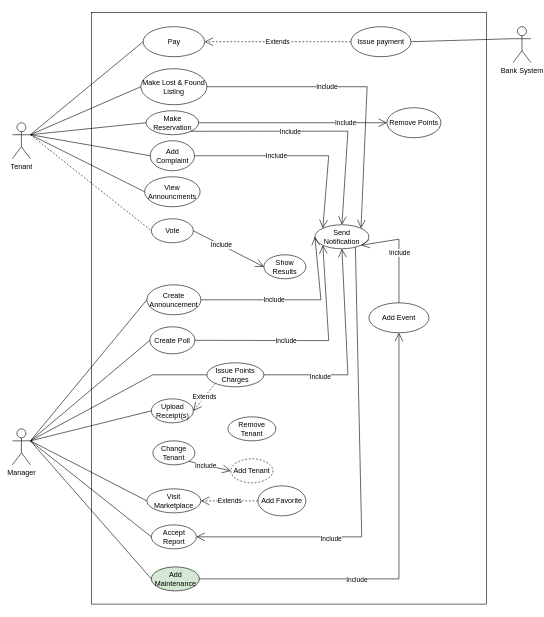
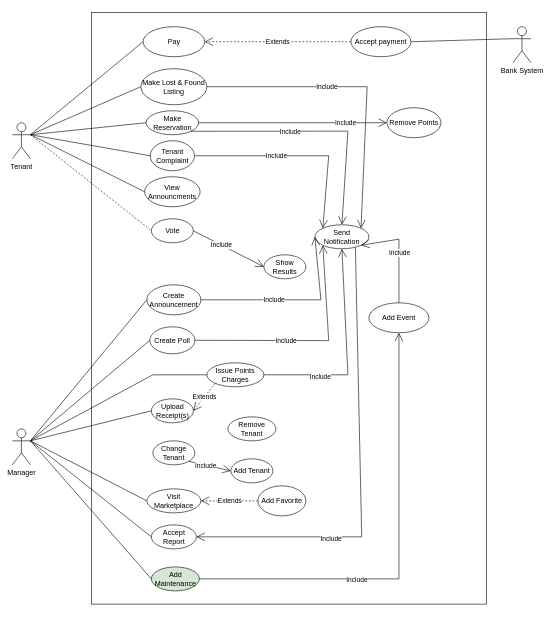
  <mxCell id="0" />
  <mxCell id="1" parent="0" />
  <mxCell id="2" value="Tenant" style="shape=umlActor;verticalLabelPosition=bottom;verticalAlign=top;html=1;" parent="1" vertex="1"><mxGeometry x="20" y="204" width="30" height="60" as="geometry" /></mxCell>
  <mxCell id="3" value="Manager" style="shape=umlActor;verticalLabelPosition=bottom;verticalAlign=top;html=1;" parent="1" vertex="1"><mxGeometry x="20" y="714" width="30" height="60" as="geometry" /></mxCell>
  <mxCell id="4" value="Change Tenant" style="ellipse;whiteSpace=wrap;html=1;" parent="1" vertex="1"><mxGeometry x="254" y="734" width="70" height="40" as="geometry" /></mxCell>
  <mxCell id="5" value="Upload Receipt(s)" style="ellipse;whiteSpace=wrap;html=1;" parent="1" vertex="1"><mxGeometry x="251.5" y="664" width="70" height="40" as="geometry" /></mxCell>
  <mxCell id="6" value="" style="endArrow=none;html=1;rounded=0;exitX=1;exitY=0.333;exitDx=0;exitDy=0;exitPerimeter=0;entryX=0;entryY=0.5;entryDx=0;entryDy=0;" parent="1" source="3" target="5" edge="1"><mxGeometry width="50" height="50" relative="1" as="geometry"><mxPoint x="234" y="624" as="sourcePoint" /><mxPoint x="294" y="624" as="targetPoint" /></mxGeometry></mxCell>
  <mxCell id="7" value="Create Poll" style="ellipse;whiteSpace=wrap;html=1;" parent="1" vertex="1"><mxGeometry x="249.01" y="544" width="75" height="45" as="geometry" /></mxCell>
  <mxCell id="8" value="Visit Marketplace" style="ellipse;whiteSpace=wrap;html=1;" parent="1" vertex="1"><mxGeometry x="244" y="814" width="90" height="40" as="geometry" /></mxCell>
  <mxCell id="9" value="Create Announcement" style="ellipse;whiteSpace=wrap;html=1;" parent="1" vertex="1"><mxGeometry x="244" y="474" width="90" height="50" as="geometry" /></mxCell>
  <mxCell id="10" value="Accept Report" style="ellipse;whiteSpace=wrap;html=1;" parent="1" vertex="1"><mxGeometry x="251.5" y="874" width="75" height="40" as="geometry" /></mxCell>
  <mxCell id="11" value="Add Maintenance" style="ellipse;whiteSpace=wrap;html=1;fillColor=#d5e8d4;" parent="1" vertex="1"><mxGeometry x="251.5" y="944" width="80" height="40" as="geometry" /></mxCell>
  <mxCell id="12" value="Remove Tenant" style="ellipse;whiteSpace=wrap;html=1;" parent="1" vertex="1"><mxGeometry x="379" y="694" width="80" height="40" as="geometry" /></mxCell>
- <mxCell id="13" value="Add Tenant" style="ellipse;whiteSpace=wrap;html=1;dashed=1;" parent="1" vertex="1"><mxGeometry x="384" y="764" width="70" height="40" as="geometry" /></mxCell>
+ <mxCell id="13" value="Add Tenant" style="ellipse;whiteSpace=wrap;html=1;" parent="1" vertex="1"><mxGeometry x="384" y="764" width="70" height="40" as="geometry" /></mxCell>
  <mxCell id="14" value="Issue Points Charges" style="ellipse;whiteSpace=wrap;html=1;" parent="1" vertex="1"><mxGeometry x="344" y="604" width="95" height="40" as="geometry" /></mxCell>
  <mxCell id="15" value="Vote" style="ellipse;whiteSpace=wrap;html=1;" parent="1" vertex="1"><mxGeometry x="251.5" y="364" width="70" height="40" as="geometry" /></mxCell>
  <mxCell id="16" value="View Announcments" style="ellipse;whiteSpace=wrap;html=1;" parent="1" vertex="1"><mxGeometry x="240.25" width="92.5" height="50" as="geometry" y="294" /></mxCell>
- <mxCell id="17" value="Add Complaint" style="ellipse;whiteSpace=wrap;html=1;" parent="1" vertex="1"><mxGeometry x="249.63" y="234" width="73.75" height="50" as="geometry" /></mxCell>
+ <mxCell id="17" value="Tenant Complaint" style="ellipse;whiteSpace=wrap;html=1;" parent="1" vertex="1"><mxGeometry x="249.63" y="234" width="73.75" height="50" as="geometry" /></mxCell>
  <mxCell id="18" value="Make Reservation" style="ellipse;whiteSpace=wrap;html=1;" parent="1" vertex="1"><mxGeometry x="242.75" y="184" width="87.5" height="40" as="geometry" /></mxCell>
  <mxCell id="19" value="Make Lost &amp;amp; Found Listing" style="ellipse;whiteSpace=wrap;html=1;" parent="1" vertex="1"><mxGeometry x="234" y="114" width="110" height="60" as="geometry" /></mxCell>
  <mxCell id="20" value="" style="endArrow=none;html=1;rounded=0;exitX=1;exitY=0.333;exitDx=0;exitDy=0;exitPerimeter=0;entryX=0;entryY=0.5;entryDx=0;entryDy=0;dashed=1;" parent="1" source="2" target="15" edge="1"><mxGeometry width="50" height="50" relative="1" as="geometry"><mxPoint x="384" y="454" as="sourcePoint" /><mxPoint x="434" y="404" as="targetPoint" /></mxGeometry></mxCell>
  <mxCell id="21" value="" style="endArrow=none;html=1;rounded=0;exitX=1;exitY=0.333;exitDx=0;exitDy=0;exitPerimeter=0;entryX=0;entryY=0.5;entryDx=0;entryDy=0;" parent="1" source="2" target="16" edge="1"><mxGeometry width="50" height="50" relative="1" as="geometry"><mxPoint x="204" y="334" as="sourcePoint" /><mxPoint x="262" y="394" as="targetPoint" /></mxGeometry></mxCell>
  <mxCell id="22" value="" style="endArrow=none;html=1;rounded=0;exitX=1;exitY=0.333;exitDx=0;exitDy=0;exitPerimeter=0;entryX=0;entryY=0.5;entryDx=0;entryDy=0;" parent="1" source="2" target="17" edge="1"><mxGeometry width="50" height="50" relative="1" as="geometry"><mxPoint x="454" y="314" as="sourcePoint" /><mxPoint x="512" y="374" as="targetPoint" /></mxGeometry></mxCell>
  <mxCell id="23" value="" style="endArrow=none;html=1;rounded=0;exitX=1;exitY=0.333;exitDx=0;exitDy=0;exitPerimeter=0;entryX=0;entryY=0.5;entryDx=0;entryDy=0;" parent="1" source="2" target="18" edge="1"><mxGeometry width="50" height="50" relative="1" as="geometry"><mxPoint x="454" y="234" as="sourcePoint" /><mxPoint x="512" as="targetPoint" y="294" /></mxGeometry></mxCell>
  <mxCell id="24" value="" style="endArrow=none;html=1;rounded=0;exitX=1;exitY=0.333;exitDx=0;exitDy=0;exitPerimeter=0;entryX=0;entryY=0.5;entryDx=0;entryDy=0;" parent="1" source="2" target="19" edge="1"><mxGeometry width="50" height="50" relative="1" as="geometry"><mxPoint x="464" y="204" as="sourcePoint" /><mxPoint x="522" y="264" as="targetPoint" /></mxGeometry></mxCell>
  <mxCell id="25" value="" style="endArrow=none;html=1;rounded=0;exitX=1;exitY=0.333;exitDx=0;exitDy=0;exitPerimeter=0;entryX=0;entryY=0.5;entryDx=0;entryDy=0;" parent="1" source="3" target="14" edge="1"><mxGeometry width="50" height="50" relative="1" as="geometry"><mxPoint x="204" y="624" as="sourcePoint" /><mxPoint x="332.75" y="629" as="targetPoint" /><Array as="points"><mxPoint x="254" y="624" /></Array></mxGeometry></mxCell>
  <mxCell id="26" value="" style="endArrow=none;html=1;rounded=0;exitX=1;exitY=0.333;exitDx=0;exitDy=0;exitPerimeter=0;entryX=0;entryY=0.5;entryDx=0;entryDy=0;" parent="1" source="3" target="7" edge="1"><mxGeometry width="50" height="50" relative="1" as="geometry"><mxPoint x="214" y="754" as="sourcePoint" /><mxPoint x="272" y="704" as="targetPoint" /></mxGeometry></mxCell>
  <mxCell id="27" value="" style="endArrow=none;html=1;rounded=0;exitX=1;exitY=0.333;exitDx=0;exitDy=0;exitPerimeter=0;entryX=0;entryY=0.5;entryDx=0;entryDy=0;" parent="1" source="3" target="9" edge="1"><mxGeometry width="50" height="50" relative="1" as="geometry"><mxPoint x="224" y="764" as="sourcePoint" /><mxPoint x="282" y="714" as="targetPoint" /></mxGeometry></mxCell>
  <mxCell id="28" value="" style="endArrow=none;html=1;rounded=0;exitX=1;exitY=0.333;exitDx=0;exitDy=0;exitPerimeter=0;entryX=0;entryY=0.5;entryDx=0;entryDy=0;" parent="1" source="3" target="8" edge="1"><mxGeometry width="50" height="50" relative="1" as="geometry"><mxPoint x="234" y="774" as="sourcePoint" /><mxPoint x="292" y="724" as="targetPoint" /></mxGeometry></mxCell>
  <mxCell id="29" value="" style="endArrow=none;html=1;rounded=0;exitX=1;exitY=0.333;exitDx=0;exitDy=0;exitPerimeter=0;entryX=0;entryY=0.5;entryDx=0;entryDy=0;" parent="1" source="3" target="10" edge="1"><mxGeometry width="50" height="50" relative="1" as="geometry"><mxPoint x="244" y="784" as="sourcePoint" /><mxPoint x="302" y="734" as="targetPoint" /></mxGeometry></mxCell>
  <mxCell id="30" value="" style="endArrow=none;html=1;rounded=0;exitX=1;exitY=0.333;exitDx=0;exitDy=0;exitPerimeter=0;entryX=0;entryY=0.5;entryDx=0;entryDy=0;" parent="1" source="3" target="11" edge="1"><mxGeometry width="50" height="50" relative="1" as="geometry"><mxPoint x="254" y="794" as="sourcePoint" /><mxPoint x="312" y="744" as="targetPoint" /></mxGeometry></mxCell>
  <mxCell id="31" value="" style="endArrow=open;endFill=1;endSize=12;html=1;rounded=0;exitX=1;exitY=1;exitDx=0;exitDy=0;entryX=0;entryY=0.5;entryDx=0;entryDy=0;" parent="1" source="4" target="13" edge="1"><mxGeometry width="160" relative="1" as="geometry"><mxPoint x="334" y="684" as="sourcePoint" /><mxPoint x="494" y="684" as="targetPoint" /></mxGeometry></mxCell>
  <mxCell id="32" value="Include" style="edgeLabel;html=1;align=center;verticalAlign=middle;resizable=0;points=[];" parent="31" vertex="1" connectable="0"><mxGeometry x="-0.21" relative="1" as="geometry"><mxPoint as="offset" /></mxGeometry></mxCell>
  <mxCell id="33" value="Extends" style="endArrow=open;endSize=12;dashed=1;html=1;rounded=0;exitX=0;exitY=1;exitDx=0;exitDy=0;entryX=1;entryY=0.5;entryDx=0;entryDy=0;" parent="1" source="14" target="5" edge="1"><mxGeometry x="-0.003" width="160" relative="1" as="geometry"><mxPoint x="334" y="684" as="sourcePoint" /><mxPoint x="494" y="684" as="targetPoint" /><mxPoint as="offset" /></mxGeometry></mxCell>
  <mxCell id="34" value="Send Notification" style="ellipse;whiteSpace=wrap;html=1;" parent="1" vertex="1"><mxGeometry x="524" y="374" width="90" height="40" as="geometry" /></mxCell>
  <mxCell id="35" value="" style="endArrow=open;endFill=1;endSize=12;html=1;rounded=0;exitX=1;exitY=0.5;exitDx=0;exitDy=0;entryX=1;entryY=0;entryDx=0;entryDy=0;" parent="1" source="19" target="34" edge="1"><mxGeometry width="160" relative="1" as="geometry"><mxPoint x="724" y="154" as="sourcePoint" /><mxPoint x="790" y="128" as="targetPoint" /><Array as="points"><mxPoint x="611" y="144" /></Array></mxGeometry></mxCell>
  <mxCell id="36" value="Include" style="edgeLabel;html=1;align=center;verticalAlign=middle;resizable=0;points=[];" parent="35" vertex="1" connectable="0"><mxGeometry x="-0.21" relative="1" as="geometry"><mxPoint as="offset" /></mxGeometry></mxCell>
  <mxCell id="37" value="" style="endArrow=open;endFill=1;endSize=12;html=1;rounded=0;exitX=1;exitY=0.5;exitDx=0;exitDy=0;entryX=0;entryY=0;entryDx=0;entryDy=0;" parent="1" source="17" target="34" edge="1"><mxGeometry width="160" relative="1" as="geometry"><mxPoint x="354" y="154" as="sourcePoint" /><mxPoint x="621" y="380" as="targetPoint" /><Array as="points"><mxPoint x="547" y="259" /></Array></mxGeometry></mxCell>
  <mxCell id="38" value="Include" style="edgeLabel;html=1;align=center;verticalAlign=middle;resizable=0;points=[];" parent="37" vertex="1" connectable="0"><mxGeometry x="-0.21" relative="1" as="geometry"><mxPoint as="offset" /></mxGeometry></mxCell>
  <mxCell id="39" value="" style="endArrow=open;endFill=1;endSize=12;html=1;rounded=0;exitX=1;exitY=0.5;exitDx=0;exitDy=0;entryX=0;entryY=0.5;entryDx=0;entryDy=0;" parent="1" source="9" target="34" edge="1"><mxGeometry width="160" relative="1" as="geometry"><mxPoint x="333" y="269" as="sourcePoint" /><mxPoint x="557" y="380" as="targetPoint" /><Array as="points"><mxPoint x="534" y="499" /></Array></mxGeometry></mxCell>
  <mxCell id="40" value="Include" style="edgeLabel;html=1;align=center;verticalAlign=middle;resizable=0;points=[];" parent="39" vertex="1" connectable="0"><mxGeometry x="-0.21" relative="1" as="geometry"><mxPoint as="offset" /></mxGeometry></mxCell>
  <mxCell id="41" value="" style="endArrow=open;endFill=1;endSize=12;html=1;rounded=0;exitX=1;exitY=0.5;exitDx=0;exitDy=0;entryX=0;entryY=1;entryDx=0;entryDy=0;" parent="1" source="7" target="34" edge="1"><mxGeometry width="160" relative="1" as="geometry"><mxPoint x="344" y="509" as="sourcePoint" /><mxPoint x="557" y="408" as="targetPoint" /><Array as="points"><mxPoint x="547" y="567" /></Array></mxGeometry></mxCell>
  <mxCell id="42" value="Include" style="edgeLabel;html=1;align=center;verticalAlign=middle;resizable=0;points=[];" parent="41" vertex="1" connectable="0"><mxGeometry x="-0.21" relative="1" as="geometry"><mxPoint as="offset" /></mxGeometry></mxCell>
  <mxCell id="43" value="" style="endArrow=open;endFill=1;endSize=12;html=1;rounded=0;exitX=1;exitY=0.5;exitDx=0;exitDy=0;entryX=0.5;entryY=1;entryDx=0;entryDy=0;" parent="1" source="14" target="34" edge="1"><mxGeometry width="160" relative="1" as="geometry"><mxPoint x="534" y="614" as="sourcePoint" /><mxPoint x="789" y="451" as="targetPoint" /><Array as="points"><mxPoint x="579" y="624" /></Array></mxGeometry></mxCell>
  <mxCell id="44" value="Include" style="edgeLabel;html=1;align=center;verticalAlign=middle;resizable=0;points=[];" parent="43" vertex="1" connectable="0"><mxGeometry x="-0.21" relative="1" as="geometry"><mxPoint x="-45" y="3" as="offset" /></mxGeometry></mxCell>
  <mxCell id="45" value="" style="endArrow=open;endFill=1;endSize=12;html=1;rounded=0;entryX=1;entryY=0.5;entryDx=0;entryDy=0;exitX=0.75;exitY=0.947;exitDx=0;exitDy=0;exitPerimeter=0;" parent="1" source="34" target="10" edge="1"><mxGeometry width="160" relative="1" as="geometry"><mxPoint x="602" y="394" as="sourcePoint" /><mxPoint x="909" y="461" as="targetPoint" /><Array as="points"><mxPoint x="602" y="894" /></Array></mxGeometry></mxCell>
  <mxCell id="46" value="Include" style="edgeLabel;html=1;align=center;verticalAlign=middle;resizable=0;points=[];" parent="45" vertex="1" connectable="0"><mxGeometry x="-0.21" relative="1" as="geometry"><mxPoint x="-48" y="187" as="offset" /></mxGeometry></mxCell>
  <mxCell id="47" value="Show Results" style="ellipse;whiteSpace=wrap;html=1;" parent="1" vertex="1"><mxGeometry x="439" y="424" width="70" height="40" as="geometry" /></mxCell>
  <mxCell id="48" value="" style="endArrow=open;endFill=1;endSize=12;html=1;rounded=0;exitX=1;exitY=0.5;exitDx=0;exitDy=0;entryX=0;entryY=0.5;entryDx=0;entryDy=0;" parent="1" source="15" target="47" edge="1"><mxGeometry width="160" relative="1" as="geometry"><mxPoint x="344" y="509" as="sourcePoint" /><mxPoint x="544" y="394" as="targetPoint" /><Array as="points" /></mxGeometry></mxCell>
  <mxCell id="49" value="Include" style="edgeLabel;html=1;align=center;verticalAlign=middle;resizable=0;points=[];" parent="48" vertex="1" connectable="0"><mxGeometry x="-0.21" relative="1" as="geometry"><mxPoint as="offset" /></mxGeometry></mxCell>
  <mxCell id="50" value="Extends" style="endArrow=open;endSize=12;dashed=1;html=1;rounded=0;entryX=1;entryY=0.5;entryDx=0;entryDy=0;exitX=0;exitY=0.5;exitDx=0;exitDy=0;" parent="1" source="51" target="8" edge="1"><mxGeometry x="-0.003" width="160" relative="1" as="geometry"><mxPoint x="404" y="834" as="sourcePoint" /><mxPoint x="332" y="694" as="targetPoint" /><mxPoint as="offset" /></mxGeometry></mxCell>
  <mxCell id="51" value="Add Favorite" style="ellipse;whiteSpace=wrap;html=1;" parent="1" vertex="1"><mxGeometry x="429" y="809" width="80" height="50" as="geometry" /></mxCell>
  <mxCell id="52" value="Add Event" style="ellipse;whiteSpace=wrap;html=1;" parent="1" vertex="1"><mxGeometry x="614" y="504" width="100" height="50" as="geometry" /></mxCell>
  <mxCell id="53" value="" style="endArrow=open;endFill=1;endSize=12;html=1;rounded=0;exitX=1;exitY=0.5;exitDx=0;exitDy=0;entryX=0.5;entryY=1;entryDx=0;entryDy=0;" parent="1" source="11" target="52" edge="1"><mxGeometry width="160" relative="1" as="geometry"><mxPoint x="614" y="994" as="sourcePoint" /><mxPoint x="893" y="428" as="targetPoint" /><Array as="points"><mxPoint x="664" y="964" /></Array></mxGeometry></mxCell>
  <mxCell id="54" value="Include" style="edgeLabel;html=1;align=center;verticalAlign=middle;resizable=0;points=[];" parent="53" vertex="1" connectable="0"><mxGeometry x="-0.21" relative="1" as="geometry"><mxPoint x="-31" as="offset" /></mxGeometry></mxCell>
  <mxCell id="55" value="" style="endArrow=open;endFill=1;endSize=12;html=1;rounded=0;exitX=0.5;exitY=0;exitDx=0;exitDy=0;entryX=1;entryY=1;entryDx=0;entryDy=0;" parent="1" source="52" target="34" edge="1"><mxGeometry width="160" relative="1" as="geometry"><mxPoint x="714" y="704" as="sourcePoint" /><mxPoint x="1047" as="targetPoint" y="294" /><Array as="points"><mxPoint x="664" y="398" /></Array></mxGeometry></mxCell>
  <mxCell id="56" value="Include" style="edgeLabel;html=1;align=center;verticalAlign=middle;resizable=0;points=[];" parent="55" vertex="1" connectable="0"><mxGeometry x="-0.21" relative="1" as="geometry"><mxPoint y="-17" as="offset" /></mxGeometry></mxCell>
  <mxCell id="57" value="Remove Points" style="ellipse;whiteSpace=wrap;html=1;" parent="1" vertex="1"><mxGeometry x="644" y="179" width="90" height="50" as="geometry" /></mxCell>
  <mxCell id="58" value="" style="endArrow=open;endFill=1;endSize=12;html=1;rounded=0;exitX=1;exitY=0.5;exitDx=0;exitDy=0;entryX=0;entryY=0.5;entryDx=0;entryDy=0;" parent="1" source="18" target="57" edge="1"><mxGeometry width="160" relative="1" as="geometry"><mxPoint x="464" y="184" as="sourcePoint" /><mxPoint x="688" y="295" as="targetPoint" /><Array as="points" /></mxGeometry></mxCell>
  <mxCell id="59" value="Include" style="edgeLabel;html=1;align=center;verticalAlign=middle;resizable=0;points=[];" parent="58" vertex="1" connectable="0"><mxGeometry x="-0.21" relative="1" as="geometry"><mxPoint x="120" as="offset" /></mxGeometry></mxCell>
  <mxCell id="60" value="" style="endArrow=open;endFill=1;endSize=12;html=1;rounded=0;exitX=1;exitY=1;exitDx=0;exitDy=0;entryX=0.5;entryY=0;entryDx=0;entryDy=0;" parent="1" source="18" target="34" edge="1"><mxGeometry width="160" relative="1" as="geometry"><mxPoint x="524" y="224" as="sourcePoint" /><mxPoint x="748" y="335" as="targetPoint" /><Array as="points"><mxPoint x="579" y="218" /></Array></mxGeometry></mxCell>
  <mxCell id="61" value="Include" style="edgeLabel;html=1;align=center;verticalAlign=middle;resizable=0;points=[];" parent="60" vertex="1" connectable="0"><mxGeometry x="-0.21" relative="1" as="geometry"><mxPoint as="offset" /></mxGeometry></mxCell>
  <mxCell id="62" value="Bank System" style="shape=umlActor;verticalLabelPosition=bottom;verticalAlign=top;html=1;" parent="1" vertex="1"><mxGeometry x="854" y="44" width="30" height="60" as="geometry" /></mxCell>
  <mxCell id="63" value="Pay" style="ellipse;whiteSpace=wrap;html=1;" parent="1" vertex="1"><mxGeometry x="237.75" y="44" width="102.5" height="50" as="geometry" /></mxCell>
  <mxCell id="64" value="" style="endArrow=none;html=1;rounded=0;exitX=1;exitY=0.333;exitDx=0;exitDy=0;exitPerimeter=0;entryX=0;entryY=0.5;entryDx=0;entryDy=0;" parent="1" source="2" target="63" edge="1"><mxGeometry width="50" height="50" relative="1" as="geometry"><mxPoint x="154" y="164" as="sourcePoint" /><mxPoint x="194" y="-16" as="targetPoint" /></mxGeometry></mxCell>
- <mxCell id="65" value="Issue payment" style="ellipse;whiteSpace=wrap;html=1;" parent="1" vertex="1"><mxGeometry x="584" y="44" width="100" height="50" as="geometry" /></mxCell>
+ <mxCell id="65" value="Accept payment" style="ellipse;whiteSpace=wrap;html=1;" parent="1" vertex="1"><mxGeometry x="584" y="44" width="100" height="50" as="geometry" /></mxCell>
  <mxCell id="66" value="" style="endArrow=none;html=1;rounded=0;exitX=1;exitY=0.5;exitDx=0;exitDy=0;entryX=0;entryY=0.333;entryDx=0;entryDy=0;entryPerimeter=0;" parent="1" source="65" target="62" edge="1"><mxGeometry width="50" height="50" relative="1" as="geometry"><mxPoint x="699" y="239" as="sourcePoint" /><mxPoint x="784" y="394" as="targetPoint" /></mxGeometry></mxCell>
  <mxCell id="67" value="Extends" style="endArrow=open;endSize=12;dashed=1;html=1;rounded=0;exitX=0;exitY=0.5;exitDx=0;exitDy=0;entryX=1;entryY=0.5;entryDx=0;entryDy=0;" parent="1" source="65" target="63" edge="1"><mxGeometry x="-0.003" width="160" relative="1" as="geometry"><mxPoint x="424" y="14" as="sourcePoint" /><mxPoint x="388" y="60" as="targetPoint" /><mxPoint as="offset" /></mxGeometry></mxCell>
  <mxCell id="68" value="" style="rounded=0;whiteSpace=wrap;html=1;fillColor=none;" vertex="1" parent="1"><mxGeometry x="152" y="20" width="658" height="986" as="geometry" /></mxCell>
